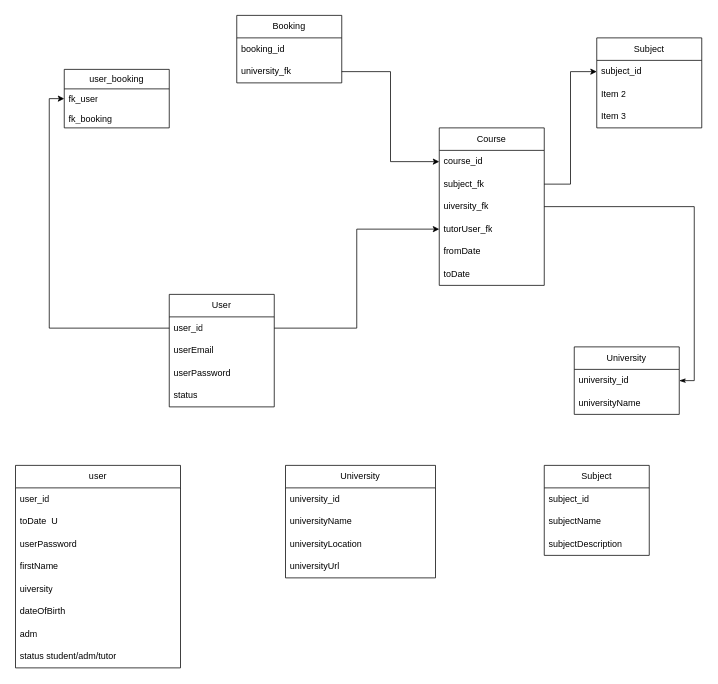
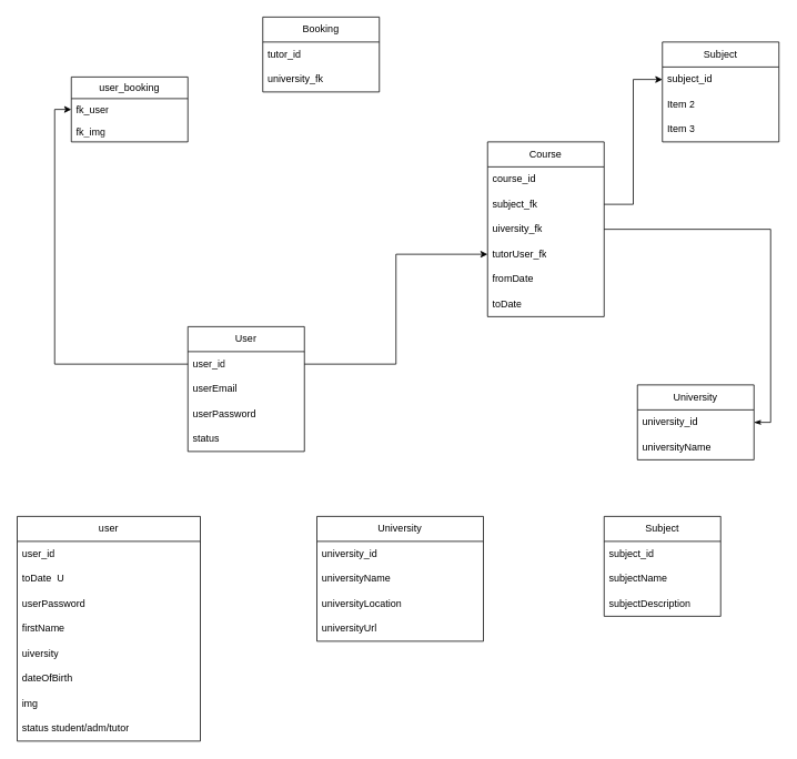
  <mxCell id="0" />
  <mxCell id="1" parent="0" />
  <mxCell id="2" value="Booking" style="swimlane;fontStyle=0;childLayout=stackLayout;horizontal=1;startSize=30;horizontalStack=0;resizeParent=1;resizeParentMax=0;resizeLast=0;collapsible=1;marginBottom=0;whiteSpace=wrap;html=1;" vertex="1" parent="1"><mxGeometry x="315" y="20" width="140" height="90" as="geometry" /></mxCell>
- <mxCell id="3" value="booking_id" style="text;strokeColor=none;fillColor=none;align=left;verticalAlign=middle;spacingLeft=4;spacingRight=4;overflow=hidden;points=[[0,0.5],[1,0.5]];portConstraint=eastwest;rotatable=0;whiteSpace=wrap;html=1;" vertex="1" parent="2"><mxGeometry y="30" width="140" height="30" as="geometry" /></mxCell>
+ <mxCell id="3" value="tutor_id" style="text;strokeColor=none;fillColor=none;align=left;verticalAlign=middle;spacingLeft=4;spacingRight=4;overflow=hidden;points=[[0,0.5],[1,0.5]];portConstraint=eastwest;rotatable=0;whiteSpace=wrap;html=1;" vertex="1" parent="2"><mxGeometry y="30" width="140" height="30" as="geometry" /></mxCell>
  <mxCell id="4" value="university_fk" style="text;strokeColor=none;fillColor=none;align=left;verticalAlign=middle;spacingLeft=4;spacingRight=4;overflow=hidden;points=[[0,0.5],[1,0.5]];portConstraint=eastwest;rotatable=0;whiteSpace=wrap;html=1;" vertex="1" parent="2"><mxGeometry y="60" width="140" height="30" as="geometry" /></mxCell>
  <mxCell id="5" value="User" style="swimlane;fontStyle=0;childLayout=stackLayout;horizontal=1;startSize=30;horizontalStack=0;resizeParent=1;resizeParentMax=0;resizeLast=0;collapsible=1;marginBottom=0;whiteSpace=wrap;html=1;" vertex="1" parent="1"><mxGeometry x="225" y="392" width="140" height="150" as="geometry" /></mxCell>
  <mxCell id="6" value="user_id" style="text;strokeColor=none;fillColor=none;align=left;verticalAlign=middle;spacingLeft=4;spacingRight=4;overflow=hidden;points=[[0,0.5],[1,0.5]];portConstraint=eastwest;rotatable=0;whiteSpace=wrap;html=1;" vertex="1" parent="5"><mxGeometry y="30" width="140" height="30" as="geometry" /></mxCell>
  <mxCell id="7" value="userEmail" style="text;strokeColor=none;fillColor=none;align=left;verticalAlign=middle;spacingLeft=4;spacingRight=4;overflow=hidden;points=[[0,0.5],[1,0.5]];portConstraint=eastwest;rotatable=0;whiteSpace=wrap;html=1;" vertex="1" parent="5"><mxGeometry y="60" width="140" height="30" as="geometry" /></mxCell>
  <mxCell id="8" value="userPassword" style="text;strokeColor=none;fillColor=none;align=left;verticalAlign=middle;spacingLeft=4;spacingRight=4;overflow=hidden;points=[[0,0.5],[1,0.5]];portConstraint=eastwest;rotatable=0;whiteSpace=wrap;html=1;" vertex="1" parent="5"><mxGeometry y="90" width="140" height="30" as="geometry" /></mxCell>
  <mxCell id="9" value="status" style="text;strokeColor=none;fillColor=none;align=left;verticalAlign=middle;spacingLeft=4;spacingRight=4;overflow=hidden;points=[[0,0.5],[1,0.5]];portConstraint=eastwest;rotatable=0;whiteSpace=wrap;html=1;" vertex="1" parent="5"><mxGeometry y="120" width="140" height="30" as="geometry" /></mxCell>
  <mxCell id="10" value="Course" style="swimlane;fontStyle=0;childLayout=stackLayout;horizontal=1;startSize=30;horizontalStack=0;resizeParent=1;resizeParentMax=0;resizeLast=0;collapsible=1;marginBottom=0;whiteSpace=wrap;html=1;" vertex="1" parent="1"><mxGeometry x="585" y="170" width="140" height="210" as="geometry" /></mxCell>
  <mxCell id="11" value="course_id" style="text;strokeColor=none;fillColor=none;align=left;verticalAlign=middle;spacingLeft=4;spacingRight=4;overflow=hidden;points=[[0,0.5],[1,0.5]];portConstraint=eastwest;rotatable=0;whiteSpace=wrap;html=1;" vertex="1" parent="10"><mxGeometry y="30" width="140" height="30" as="geometry" /></mxCell>
  <mxCell id="12" value="subject_fk" style="text;strokeColor=none;fillColor=none;align=left;verticalAlign=middle;spacingLeft=4;spacingRight=4;overflow=hidden;points=[[0,0.5],[1,0.5]];portConstraint=eastwest;rotatable=0;whiteSpace=wrap;html=1;" vertex="1" parent="10"><mxGeometry y="60" width="140" height="30" as="geometry" /></mxCell>
  <mxCell id="13" value="uiversity_fk" style="text;strokeColor=none;fillColor=none;align=left;verticalAlign=middle;spacingLeft=4;spacingRight=4;overflow=hidden;points=[[0,0.5],[1,0.5]];portConstraint=eastwest;rotatable=0;whiteSpace=wrap;html=1;" vertex="1" parent="10"><mxGeometry y="90" width="140" height="30" as="geometry" /></mxCell>
  <mxCell id="14" value="&lt;div&gt;tutorUser_fk&lt;/div&gt;" style="text;strokeColor=none;fillColor=none;align=left;verticalAlign=middle;spacingLeft=4;spacingRight=4;overflow=hidden;points=[[0,0.5],[1,0.5]];portConstraint=eastwest;rotatable=0;whiteSpace=wrap;html=1;" vertex="1" parent="10"><mxGeometry y="120" width="140" height="30" as="geometry" /></mxCell>
  <mxCell id="15" value="fromDate" style="text;strokeColor=none;fillColor=none;align=left;verticalAlign=middle;spacingLeft=4;spacingRight=4;overflow=hidden;points=[[0,0.5],[1,0.5]];portConstraint=eastwest;rotatable=0;whiteSpace=wrap;html=1;" vertex="1" parent="10"><mxGeometry y="150" width="140" height="30" as="geometry" /></mxCell>
  <mxCell id="16" value="toDate" style="text;strokeColor=none;fillColor=none;align=left;verticalAlign=middle;spacingLeft=4;spacingRight=4;overflow=hidden;points=[[0,0.5],[1,0.5]];portConstraint=eastwest;rotatable=0;whiteSpace=wrap;html=1;" vertex="1" parent="10"><mxGeometry y="180" width="140" height="30" as="geometry" /></mxCell>
  <mxCell id="17" value="University" style="swimlane;fontStyle=0;childLayout=stackLayout;horizontal=1;startSize=30;horizontalStack=0;resizeParent=1;resizeParentMax=0;resizeLast=0;collapsible=1;marginBottom=0;whiteSpace=wrap;html=1;" vertex="1" parent="1"><mxGeometry x="765" y="462" width="140" height="90" as="geometry" /></mxCell>
  <mxCell id="18" value="university_id" style="text;strokeColor=none;fillColor=none;align=left;verticalAlign=middle;spacingLeft=4;spacingRight=4;overflow=hidden;points=[[0,0.5],[1,0.5]];portConstraint=eastwest;rotatable=0;whiteSpace=wrap;html=1;" vertex="1" parent="17"><mxGeometry y="30" width="140" height="30" as="geometry" /></mxCell>
  <mxCell id="19" value="universityName" style="text;strokeColor=none;fillColor=none;align=left;verticalAlign=middle;spacingLeft=4;spacingRight=4;overflow=hidden;points=[[0,0.5],[1,0.5]];portConstraint=eastwest;rotatable=0;whiteSpace=wrap;html=1;" vertex="1" parent="17"><mxGeometry y="60" width="140" height="30" as="geometry" /></mxCell>
  <mxCell id="20" value="&lt;div&gt;Subject&lt;/div&gt;" style="swimlane;fontStyle=0;childLayout=stackLayout;horizontal=1;startSize=30;horizontalStack=0;resizeParent=1;resizeParentMax=0;resizeLast=0;collapsible=1;marginBottom=0;whiteSpace=wrap;html=1;" vertex="1" parent="1"><mxGeometry x="795" y="50" width="140" height="120" as="geometry" /></mxCell>
  <mxCell id="21" value="subject_id" style="text;strokeColor=none;fillColor=none;align=left;verticalAlign=middle;spacingLeft=4;spacingRight=4;overflow=hidden;points=[[0,0.5],[1,0.5]];portConstraint=eastwest;rotatable=0;whiteSpace=wrap;html=1;" vertex="1" parent="20"><mxGeometry y="30" width="140" height="30" as="geometry" /></mxCell>
  <mxCell id="22" value="Item 2" style="text;strokeColor=none;fillColor=none;align=left;verticalAlign=middle;spacingLeft=4;spacingRight=4;overflow=hidden;points=[[0,0.5],[1,0.5]];portConstraint=eastwest;rotatable=0;whiteSpace=wrap;html=1;" vertex="1" parent="20"><mxGeometry y="60" width="140" height="30" as="geometry" /></mxCell>
  <mxCell id="23" value="Item 3" style="text;strokeColor=none;fillColor=none;align=left;verticalAlign=middle;spacingLeft=4;spacingRight=4;overflow=hidden;points=[[0,0.5],[1,0.5]];portConstraint=eastwest;rotatable=0;whiteSpace=wrap;html=1;" vertex="1" parent="20"><mxGeometry y="90" width="140" height="30" as="geometry" /></mxCell>
  <mxCell id="24" value="user_booking" style="swimlane;fontStyle=0;childLayout=stackLayout;horizontal=1;startSize=26;fillColor=none;horizontalStack=0;resizeParent=1;resizeParentMax=0;resizeLast=0;collapsible=1;marginBottom=0;whiteSpace=wrap;html=1;" vertex="1" parent="1"><mxGeometry x="85" y="92" width="140" height="78" as="geometry" /></mxCell>
  <mxCell id="25" value="fk_user" style="text;strokeColor=none;fillColor=none;align=left;verticalAlign=top;spacingLeft=4;spacingRight=4;overflow=hidden;rotatable=0;points=[[0,0.5],[1,0.5]];portConstraint=eastwest;whiteSpace=wrap;html=1;" vertex="1" parent="24"><mxGeometry y="26" width="140" height="26" as="geometry" /></mxCell>
- <mxCell id="26" value="fk_booking" style="text;strokeColor=none;fillColor=none;align=left;verticalAlign=top;spacingLeft=4;spacingRight=4;overflow=hidden;rotatable=0;points=[[0,0.5],[1,0.5]];portConstraint=eastwest;whiteSpace=wrap;html=1;" vertex="1" parent="24"><mxGeometry y="52" width="140" height="26" as="geometry" /></mxCell>
+ <mxCell id="26" value="fk_img" style="text;strokeColor=none;fillColor=none;align=left;verticalAlign=top;spacingLeft=4;spacingRight=4;overflow=hidden;rotatable=0;points=[[0,0.5],[1,0.5]];portConstraint=eastwest;whiteSpace=wrap;html=1;" vertex="1" parent="24"><mxGeometry y="52" width="140" height="26" as="geometry" /></mxCell>
  <mxCell id="27" style="edgeStyle=orthogonalEdgeStyle;rounded=0;orthogonalLoop=1;jettySize=auto;html=1;exitX=1;exitY=0.5;exitDx=0;exitDy=0;entryX=1;entryY=0.5;entryDx=0;entryDy=0;endArrow=none;endFill=0;startArrow=classicThin;startFill=1;" edge="1" parent="1" source="18" target="13"><mxGeometry relative="1" as="geometry"><mxPoint x="555" y="492" as="targetPoint" /></mxGeometry></mxCell>
  <mxCell id="28" style="edgeStyle=orthogonalEdgeStyle;rounded=0;orthogonalLoop=1;jettySize=auto;html=1;exitX=1;exitY=0.5;exitDx=0;exitDy=0;entryX=0;entryY=0.5;entryDx=0;entryDy=0;" edge="1" parent="1" source="12" target="21"><mxGeometry relative="1" as="geometry" /></mxCell>
- <mxCell id="29" style="edgeStyle=orthogonalEdgeStyle;rounded=0;orthogonalLoop=1;jettySize=auto;html=1;exitX=1;exitY=0.5;exitDx=0;exitDy=0;entryX=0;entryY=0.5;entryDx=0;entryDy=0;" edge="1" parent="1" source="4" target="11"><mxGeometry relative="1" as="geometry" /></mxCell>
  <mxCell id="30" style="edgeStyle=orthogonalEdgeStyle;rounded=0;orthogonalLoop=1;jettySize=auto;html=1;exitX=1;exitY=0.5;exitDx=0;exitDy=0;entryX=0;entryY=0.5;entryDx=0;entryDy=0;" edge="1" parent="1" source="6" target="14"><mxGeometry relative="1" as="geometry" /></mxCell>
  <mxCell id="31" style="edgeStyle=orthogonalEdgeStyle;rounded=0;orthogonalLoop=1;jettySize=auto;html=1;exitX=0;exitY=0.5;exitDx=0;exitDy=0;entryX=0;entryY=0.5;entryDx=0;entryDy=0;" edge="1" parent="1" source="6" target="25"><mxGeometry relative="1" as="geometry" /></mxCell>
  <mxCell id="32" value="user" style="swimlane;fontStyle=0;childLayout=stackLayout;horizontal=1;startSize=30;horizontalStack=0;resizeParent=1;resizeParentMax=0;resizeLast=0;collapsible=1;marginBottom=0;whiteSpace=wrap;html=1;" vertex="1" parent="1"><mxGeometry x="20" y="620" width="220" height="270" as="geometry" /></mxCell>
  <mxCell id="33" value="user_id" style="text;strokeColor=none;fillColor=none;align=left;verticalAlign=middle;spacingLeft=4;spacingRight=4;overflow=hidden;points=[[0,0.5],[1,0.5]];portConstraint=eastwest;rotatable=0;whiteSpace=wrap;html=1;" vertex="1" parent="32"><mxGeometry y="30" width="220" height="30" as="geometry" /></mxCell>
  <mxCell id="34" value="toDate&amp;nbsp; U" style="text;strokeColor=none;fillColor=none;align=left;verticalAlign=middle;spacingLeft=4;spacingRight=4;overflow=hidden;points=[[0,0.5],[1,0.5]];portConstraint=eastwest;rotatable=0;whiteSpace=wrap;html=1;" vertex="1" parent="32"><mxGeometry y="60" width="220" height="30" as="geometry" /></mxCell>
  <mxCell id="35" value="userPassword" style="text;strokeColor=none;fillColor=none;align=left;verticalAlign=middle;spacingLeft=4;spacingRight=4;overflow=hidden;points=[[0,0.5],[1,0.5]];portConstraint=eastwest;rotatable=0;whiteSpace=wrap;html=1;" vertex="1" parent="32"><mxGeometry y="90" width="220" height="30" as="geometry" /></mxCell>
  <mxCell id="36" value="&lt;div&gt;firstName&lt;/div&gt;" style="text;strokeColor=none;fillColor=none;align=left;verticalAlign=middle;spacingLeft=4;spacingRight=4;overflow=hidden;points=[[0,0.5],[1,0.5]];portConstraint=eastwest;rotatable=0;whiteSpace=wrap;html=1;" vertex="1" parent="32"><mxGeometry y="120" width="220" height="30" as="geometry" /></mxCell>
  <mxCell id="37" value="uiversity" style="text;strokeColor=none;fillColor=none;align=left;verticalAlign=middle;spacingLeft=4;spacingRight=4;overflow=hidden;points=[[0,0.5],[1,0.5]];portConstraint=eastwest;rotatable=0;whiteSpace=wrap;html=1;" vertex="1" parent="32"><mxGeometry y="150" width="220" height="30" as="geometry" /></mxCell>
  <mxCell id="38" value="dateOfBirth" style="text;strokeColor=none;fillColor=none;align=left;verticalAlign=middle;spacingLeft=4;spacingRight=4;overflow=hidden;points=[[0,0.5],[1,0.5]];portConstraint=eastwest;rotatable=0;whiteSpace=wrap;html=1;" vertex="1" parent="32"><mxGeometry y="180" width="220" height="30" as="geometry" /></mxCell>
- <mxCell id="39" value="adm" style="text;strokeColor=none;fillColor=none;align=left;verticalAlign=middle;spacingLeft=4;spacingRight=4;overflow=hidden;points=[[0,0.5],[1,0.5]];portConstraint=eastwest;rotatable=0;whiteSpace=wrap;html=1;" vertex="1" parent="32"><mxGeometry y="210" width="220" height="30" as="geometry" /></mxCell>
+ <mxCell id="39" value="img" style="text;strokeColor=none;fillColor=none;align=left;verticalAlign=middle;spacingLeft=4;spacingRight=4;overflow=hidden;points=[[0,0.5],[1,0.5]];portConstraint=eastwest;rotatable=0;whiteSpace=wrap;html=1;" vertex="1" parent="32"><mxGeometry y="210" width="220" height="30" as="geometry" /></mxCell>
  <mxCell id="40" value="status student/adm/tutor" style="text;strokeColor=none;fillColor=none;align=left;verticalAlign=middle;spacingLeft=4;spacingRight=4;overflow=hidden;points=[[0,0.5],[1,0.5]];portConstraint=eastwest;rotatable=0;whiteSpace=wrap;html=1;" vertex="1" parent="32"><mxGeometry y="240" width="220" height="30" as="geometry" /></mxCell>
  <mxCell id="41" value="University" style="swimlane;fontStyle=0;childLayout=stackLayout;horizontal=1;startSize=30;horizontalStack=0;resizeParent=1;resizeParentMax=0;resizeLast=0;collapsible=1;marginBottom=0;whiteSpace=wrap;html=1;" vertex="1" parent="1"><mxGeometry x="380" y="620" width="200" height="150" as="geometry" /></mxCell>
  <mxCell id="42" value="university_id" style="text;strokeColor=none;fillColor=none;align=left;verticalAlign=middle;spacingLeft=4;spacingRight=4;overflow=hidden;points=[[0,0.5],[1,0.5]];portConstraint=eastwest;rotatable=0;whiteSpace=wrap;html=1;" vertex="1" parent="41"><mxGeometry y="30" width="200" height="30" as="geometry" /></mxCell>
  <mxCell id="43" value="universityName" style="text;strokeColor=none;fillColor=none;align=left;verticalAlign=middle;spacingLeft=4;spacingRight=4;overflow=hidden;points=[[0,0.5],[1,0.5]];portConstraint=eastwest;rotatable=0;whiteSpace=wrap;html=1;" vertex="1" parent="41"><mxGeometry y="60" width="200" height="30" as="geometry" /></mxCell>
  <mxCell id="44" value="universityLocation" style="text;strokeColor=none;fillColor=none;align=left;verticalAlign=middle;spacingLeft=4;spacingRight=4;overflow=hidden;points=[[0,0.5],[1,0.5]];portConstraint=eastwest;rotatable=0;whiteSpace=wrap;html=1;" vertex="1" parent="41"><mxGeometry y="90" width="200" height="30" as="geometry" /></mxCell>
  <mxCell id="45" value="universityUrl" style="text;strokeColor=none;fillColor=none;align=left;verticalAlign=middle;spacingLeft=4;spacingRight=4;overflow=hidden;points=[[0,0.5],[1,0.5]];portConstraint=eastwest;rotatable=0;whiteSpace=wrap;html=1;" vertex="1" parent="41"><mxGeometry y="120" width="200" height="30" as="geometry" /></mxCell>
  <mxCell id="46" value="&lt;div&gt;Subject&lt;/div&gt;" style="swimlane;fontStyle=0;childLayout=stackLayout;horizontal=1;startSize=30;horizontalStack=0;resizeParent=1;resizeParentMax=0;resizeLast=0;collapsible=1;marginBottom=0;whiteSpace=wrap;html=1;" vertex="1" parent="1"><mxGeometry x="725" y="620" width="140" height="120" as="geometry" /></mxCell>
  <mxCell id="47" value="subject_id" style="text;strokeColor=none;fillColor=none;align=left;verticalAlign=middle;spacingLeft=4;spacingRight=4;overflow=hidden;points=[[0,0.5],[1,0.5]];portConstraint=eastwest;rotatable=0;whiteSpace=wrap;html=1;" vertex="1" parent="46"><mxGeometry y="30" width="140" height="30" as="geometry" /></mxCell>
  <mxCell id="48" value="subjectName" style="text;strokeColor=none;fillColor=none;align=left;verticalAlign=middle;spacingLeft=4;spacingRight=4;overflow=hidden;points=[[0,0.5],[1,0.5]];portConstraint=eastwest;rotatable=0;whiteSpace=wrap;html=1;" vertex="1" parent="46"><mxGeometry y="60" width="140" height="30" as="geometry" /></mxCell>
  <mxCell id="49" value="&lt;div&gt;subjectDescription&lt;/div&gt;" style="text;strokeColor=none;fillColor=none;align=left;verticalAlign=middle;spacingLeft=4;spacingRight=4;overflow=hidden;points=[[0,0.5],[1,0.5]];portConstraint=eastwest;rotatable=0;whiteSpace=wrap;html=1;" vertex="1" parent="46"><mxGeometry y="90" width="140" height="30" as="geometry" /></mxCell>
